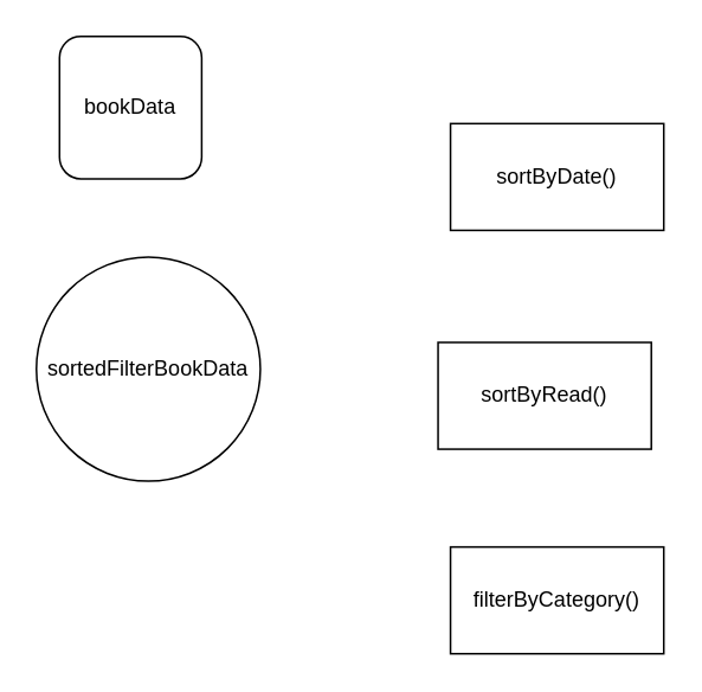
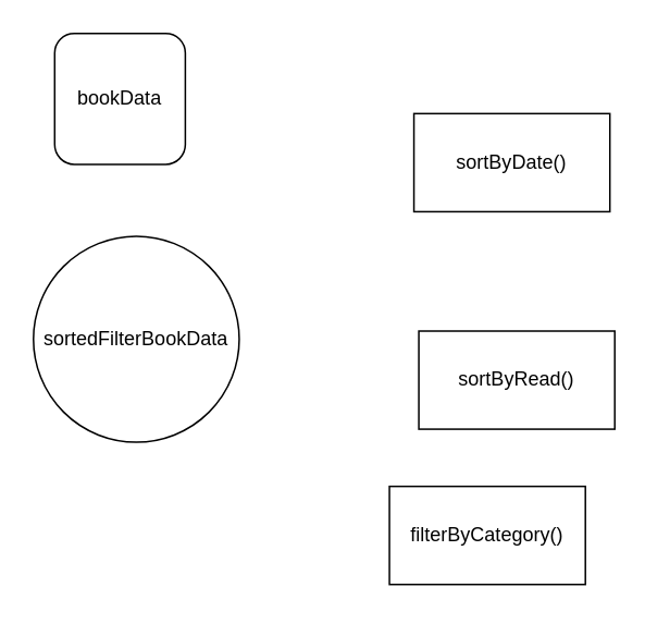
  <mxCell id="0" />
  <mxCell id="1" parent="0" />
  <mxCell id="2" value="bookData" style="whiteSpace=wrap;html=1;aspect=fixed;rounded=1;" vertex="1" parent="1"><mxGeometry x="33" y="20" width="80" height="80" as="geometry" /></mxCell>
  <mxCell id="3" value="sortedFilterBookData" style="ellipse;whiteSpace=wrap;html=1;aspect=fixed;" vertex="1" parent="1"><mxGeometry x="20" y="144" width="126" height="126" as="geometry" /></mxCell>
  <mxCell id="4" value="sortByDate()" style="rounded=0;whiteSpace=wrap;html=1;" vertex="1" parent="1"><mxGeometry x="253" y="69" width="120" height="60" as="geometry" /></mxCell>
- <mxCell id="5" value="sortByRead()" style="rounded=0;whiteSpace=wrap;html=1;" vertex="1" parent="1"><mxGeometry x="246" y="192" width="120" height="60" as="geometry" /></mxCell>
- <mxCell id="6" value="filterByCategory()" style="rounded=0;whiteSpace=wrap;html=1;" vertex="1" parent="1"><mxGeometry x="253" y="307" width="120" height="60" as="geometry" /></mxCell>
+ <mxCell id="5" value="sortByRead()" style="rounded=0;whiteSpace=wrap;html=1;" vertex="1" parent="1"><mxGeometry x="256" y="202" width="120" height="60" as="geometry" /></mxCell>
+ <mxCell id="6" value="filterByCategory()" style="rounded=0;whiteSpace=wrap;html=1;" vertex="1" parent="1"><mxGeometry x="238" y="297" width="120" height="60" as="geometry" /></mxCell>
